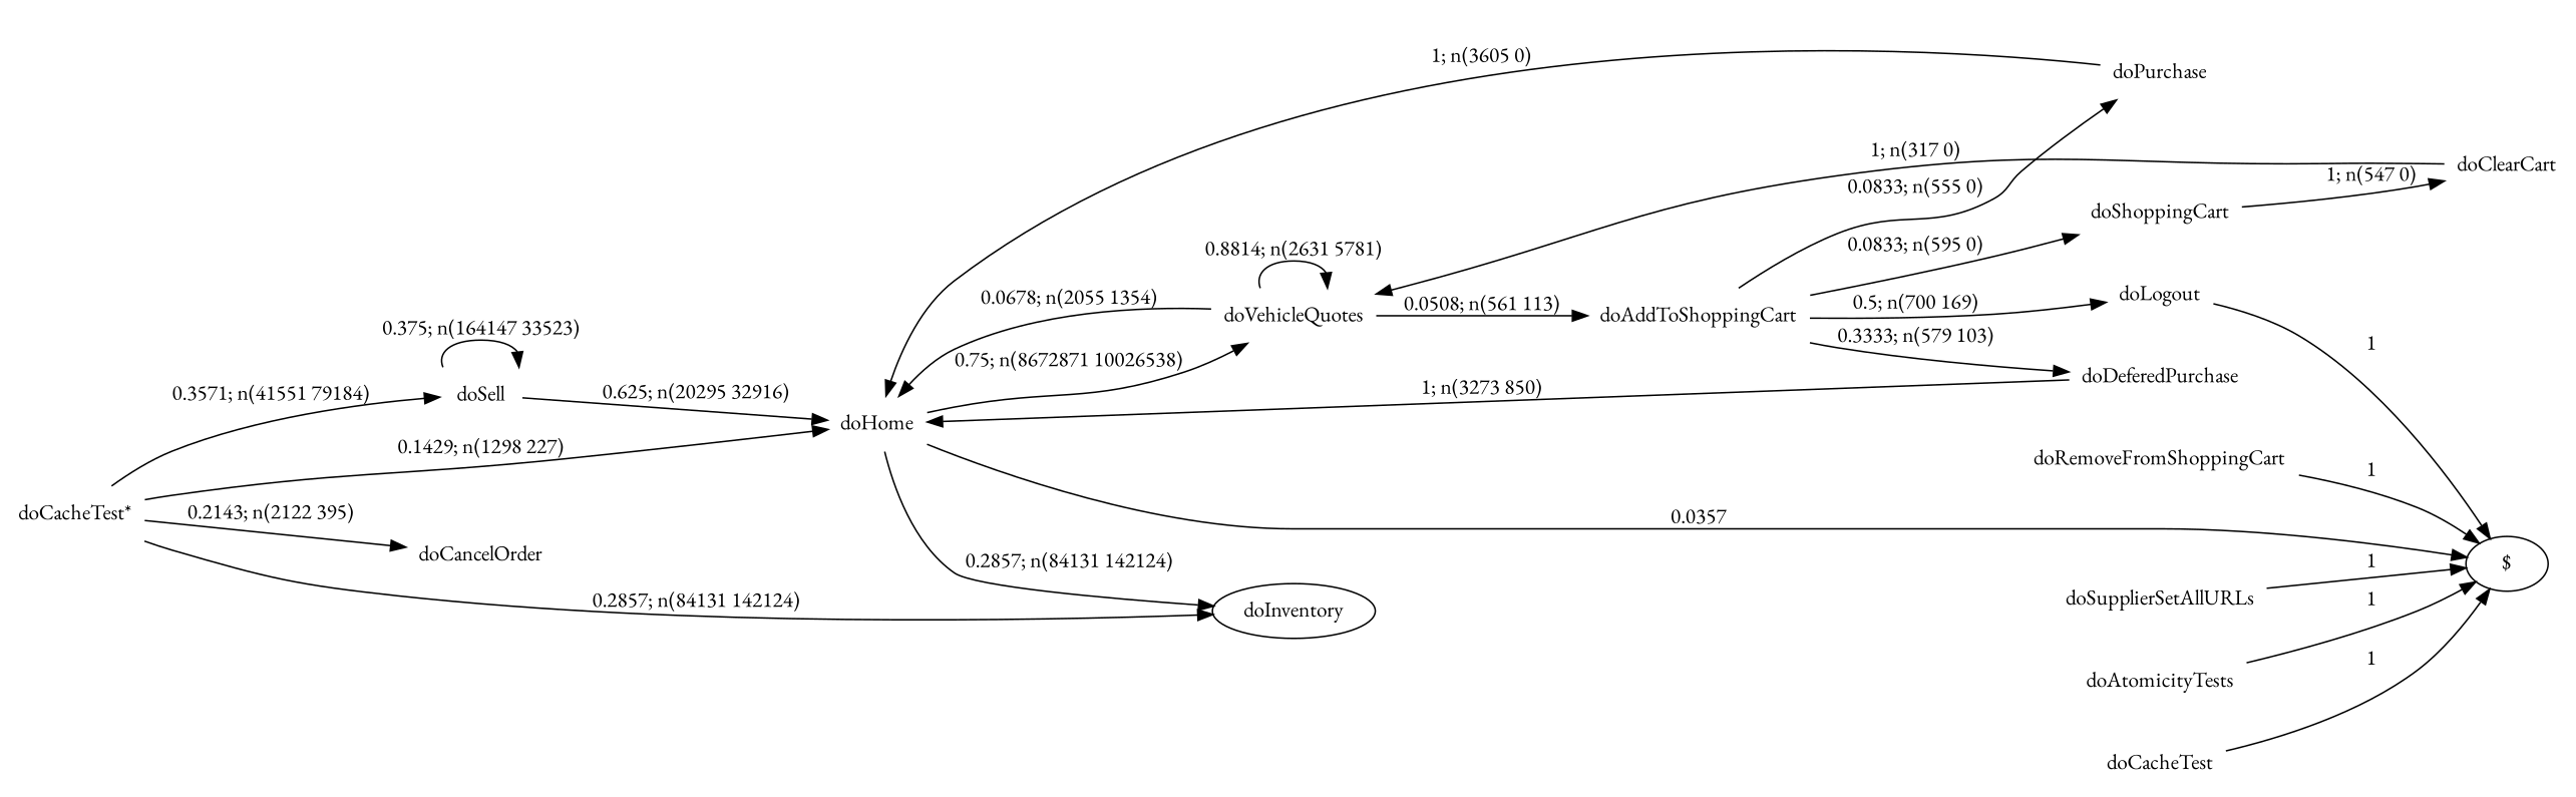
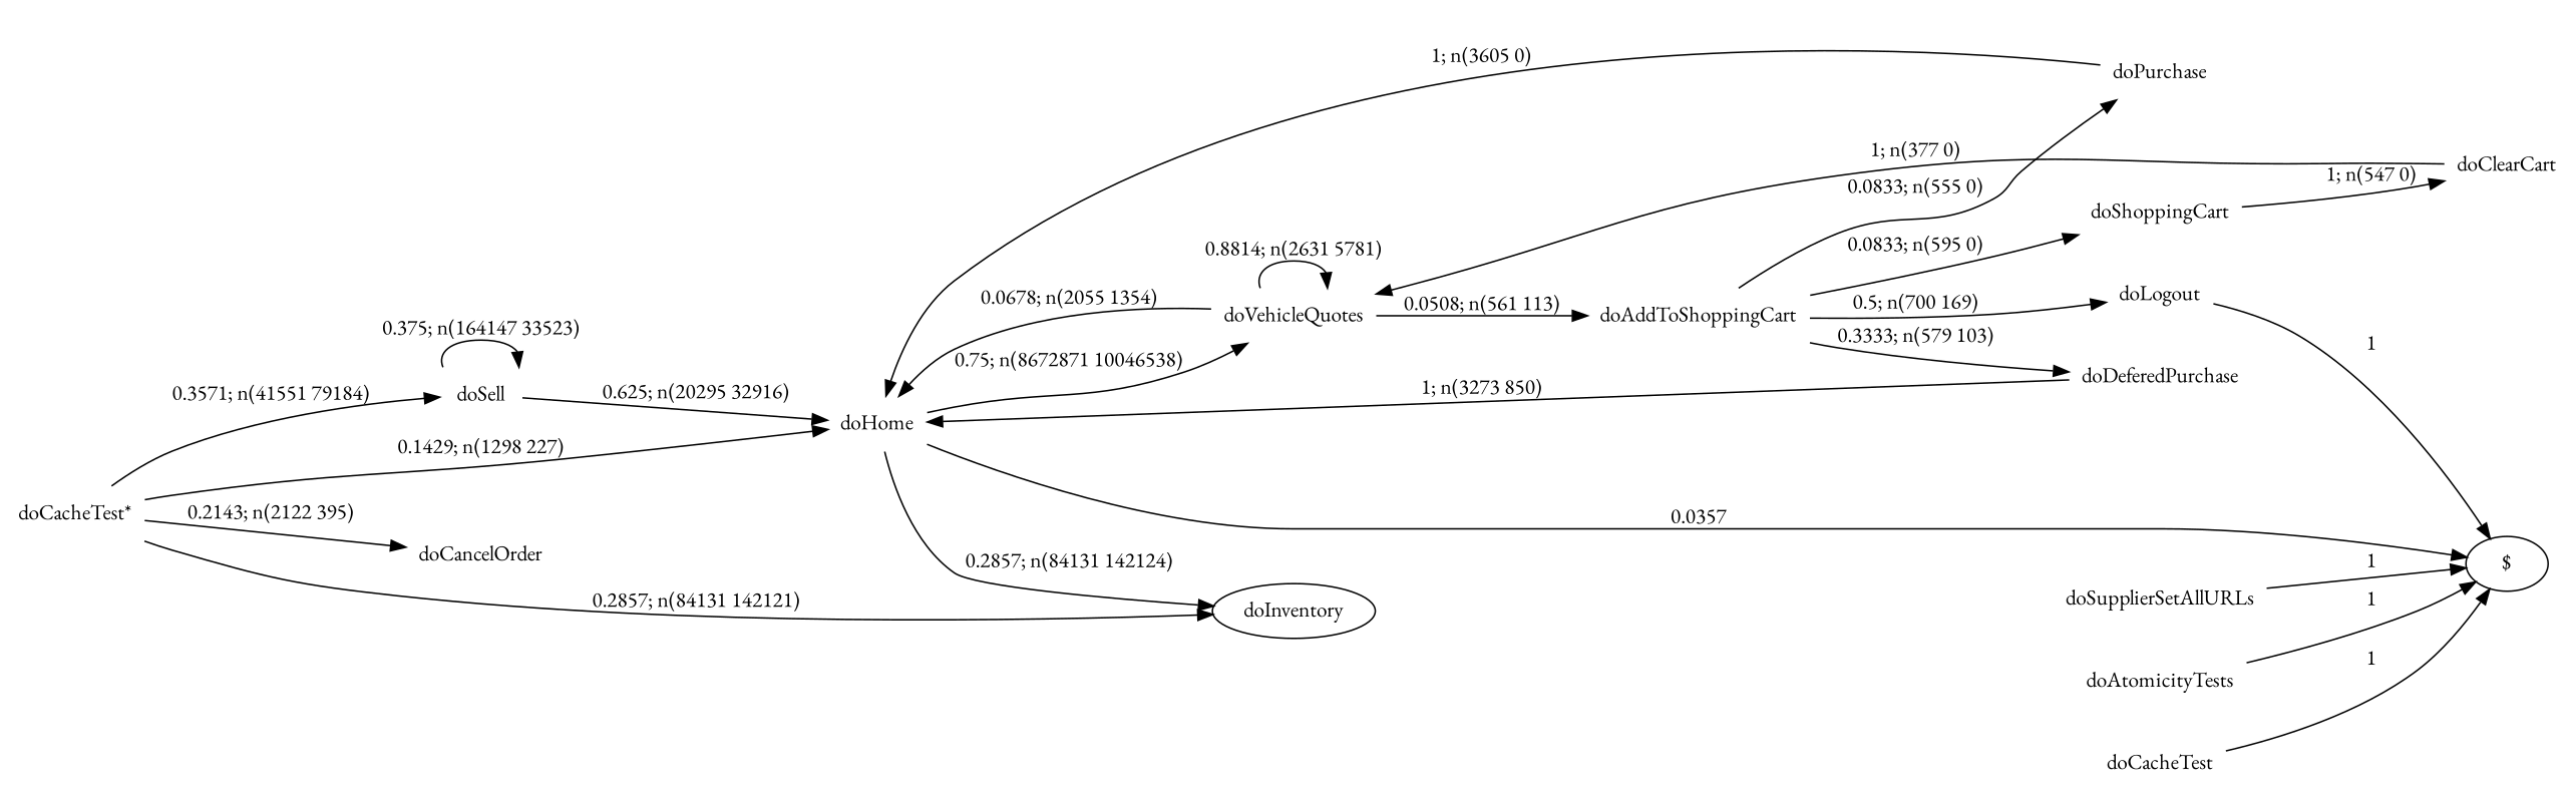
  digraph {
    fontname="EB Garamond"
    rankdir=LR
    node [fontname="EB Garamond" shape=none]
    edge [fontname="EB Garamond" style=solid]
    n1 [label="doCacheTest*"]
    n2 [label=doHome]
    n3 [label=doSell]
    n4 [label=doCancelOrder]
    doInventory [shape=""]
    "$" [shape=""]
    n7 [label=doVehicleQuotes]
    n8 [label=doSupplierSetAllURLs]
    n9 [label=doAtomicityTests]
    n10 [label=doCacheTest]
    n11 [label=doAddToShoppingCart]
    n12 [label=doDeferedPurchase]
    n13 [label=doShoppingCart]
    n14 [label=doPurchase]
    n15 [label=doLogout]
    n16 [label=doClearCart]
-   n17 [label=doRemoveFromShoppingCart]
    n1 -> n2 [label="0.1429; n(1298 227)"]
    n1 -> n3 [label="0.3571; n(41551 79184)"]
    n1 -> n4 [label="0.2143; n(2122 395)"]
-   n1 -> doInventory [label="0.2857; n(84131 142124)"]
+   n1 -> doInventory [label="0.2857; n(84131 142121)"]
    n2 -> doInventory [label="0.2857; n(84131 142124)"]
    n2 -> "$" [label=0.0357]
-   n2 -> n7 [label="0.75; n(8672871 10026538)"]
+   n2 -> n7 [label="0.75; n(8672871 10046538)"]
    n3 -> n2 [label="0.625; n(20295 32916)"]
    n3 -> n3 [label="0.375; n(164147 33523)"]
    n7 -> n2 [label="0.0678; n(2055 1354)"]
    n7 -> n7 [label="0.8814; n(2631 5781)"]
    n7 -> n11 [label="0.0508; n(561 113)"]
    n8 -> "$" [label=1]
    n9 -> "$" [label=1]
    n10 -> "$" [label=1]
    n11 -> n12 [label="0.3333; n(579 103)"]
    n11 -> n13 [label="0.0833; n(595 0)"]
    n11 -> n14 [label="0.0833; n(555 0)"]
    n11 -> n15 [label="0.5; n(700 169)"]
    n12 -> n2 [label="1; n(3273 850)"]
    n13 -> n16 [label="1; n(547 0)"]
    n14 -> n2 [label="1; n(3605 0)"]
    n15 -> "$" [label=1]
-   n16 -> n7 [label="1; n(317 0)"]
-   n17 -> "$" [label=1]
+   n16 -> n7 [label="1; n(377 0)"]
  }
